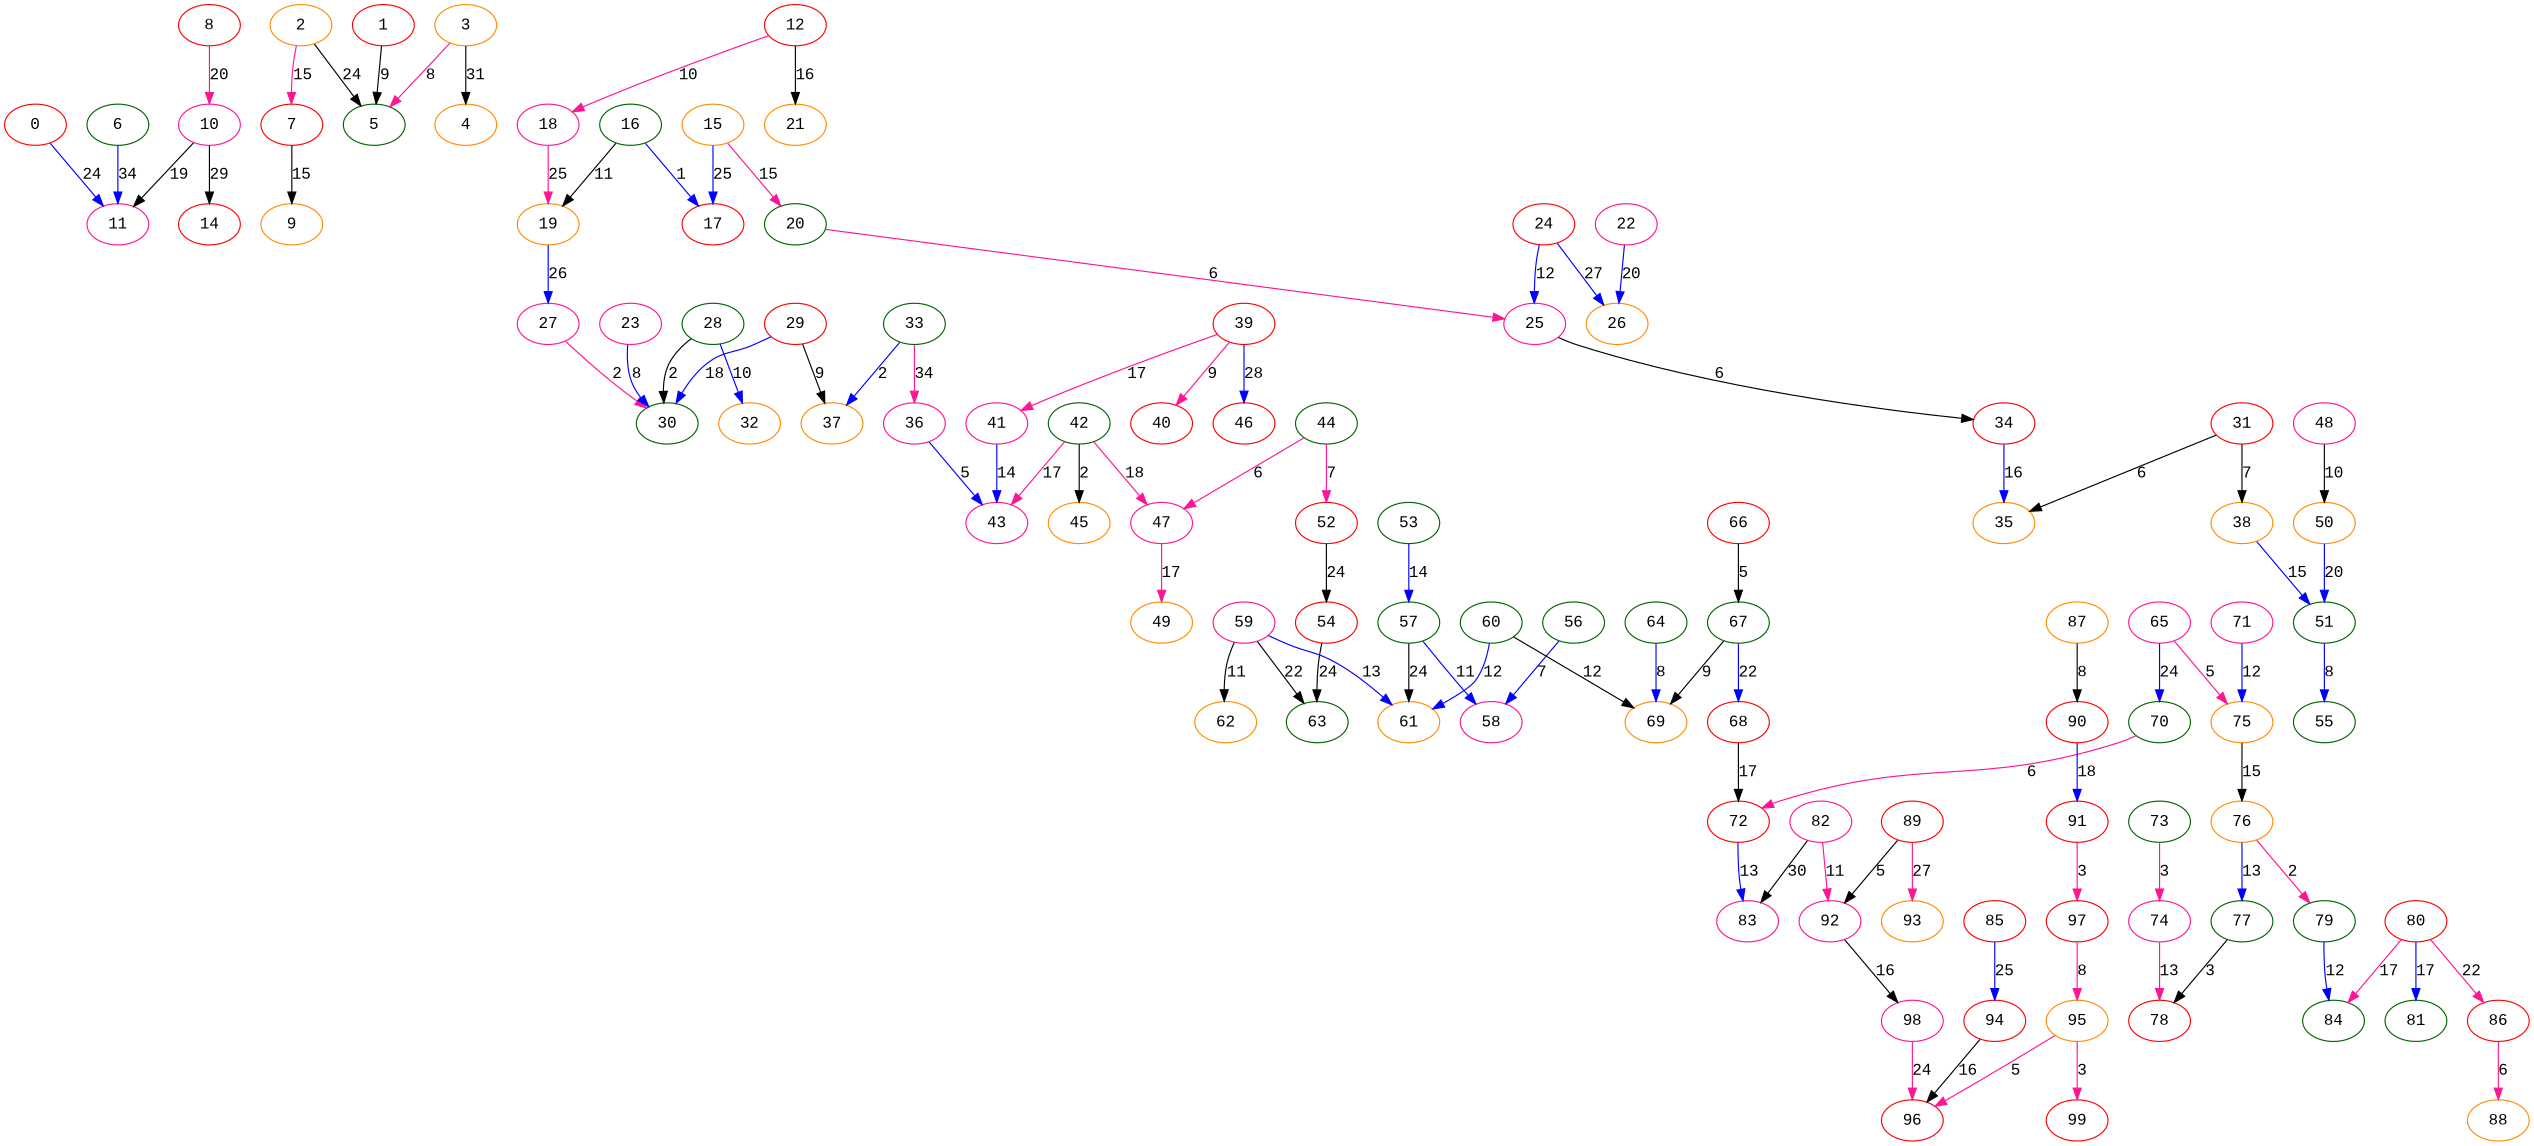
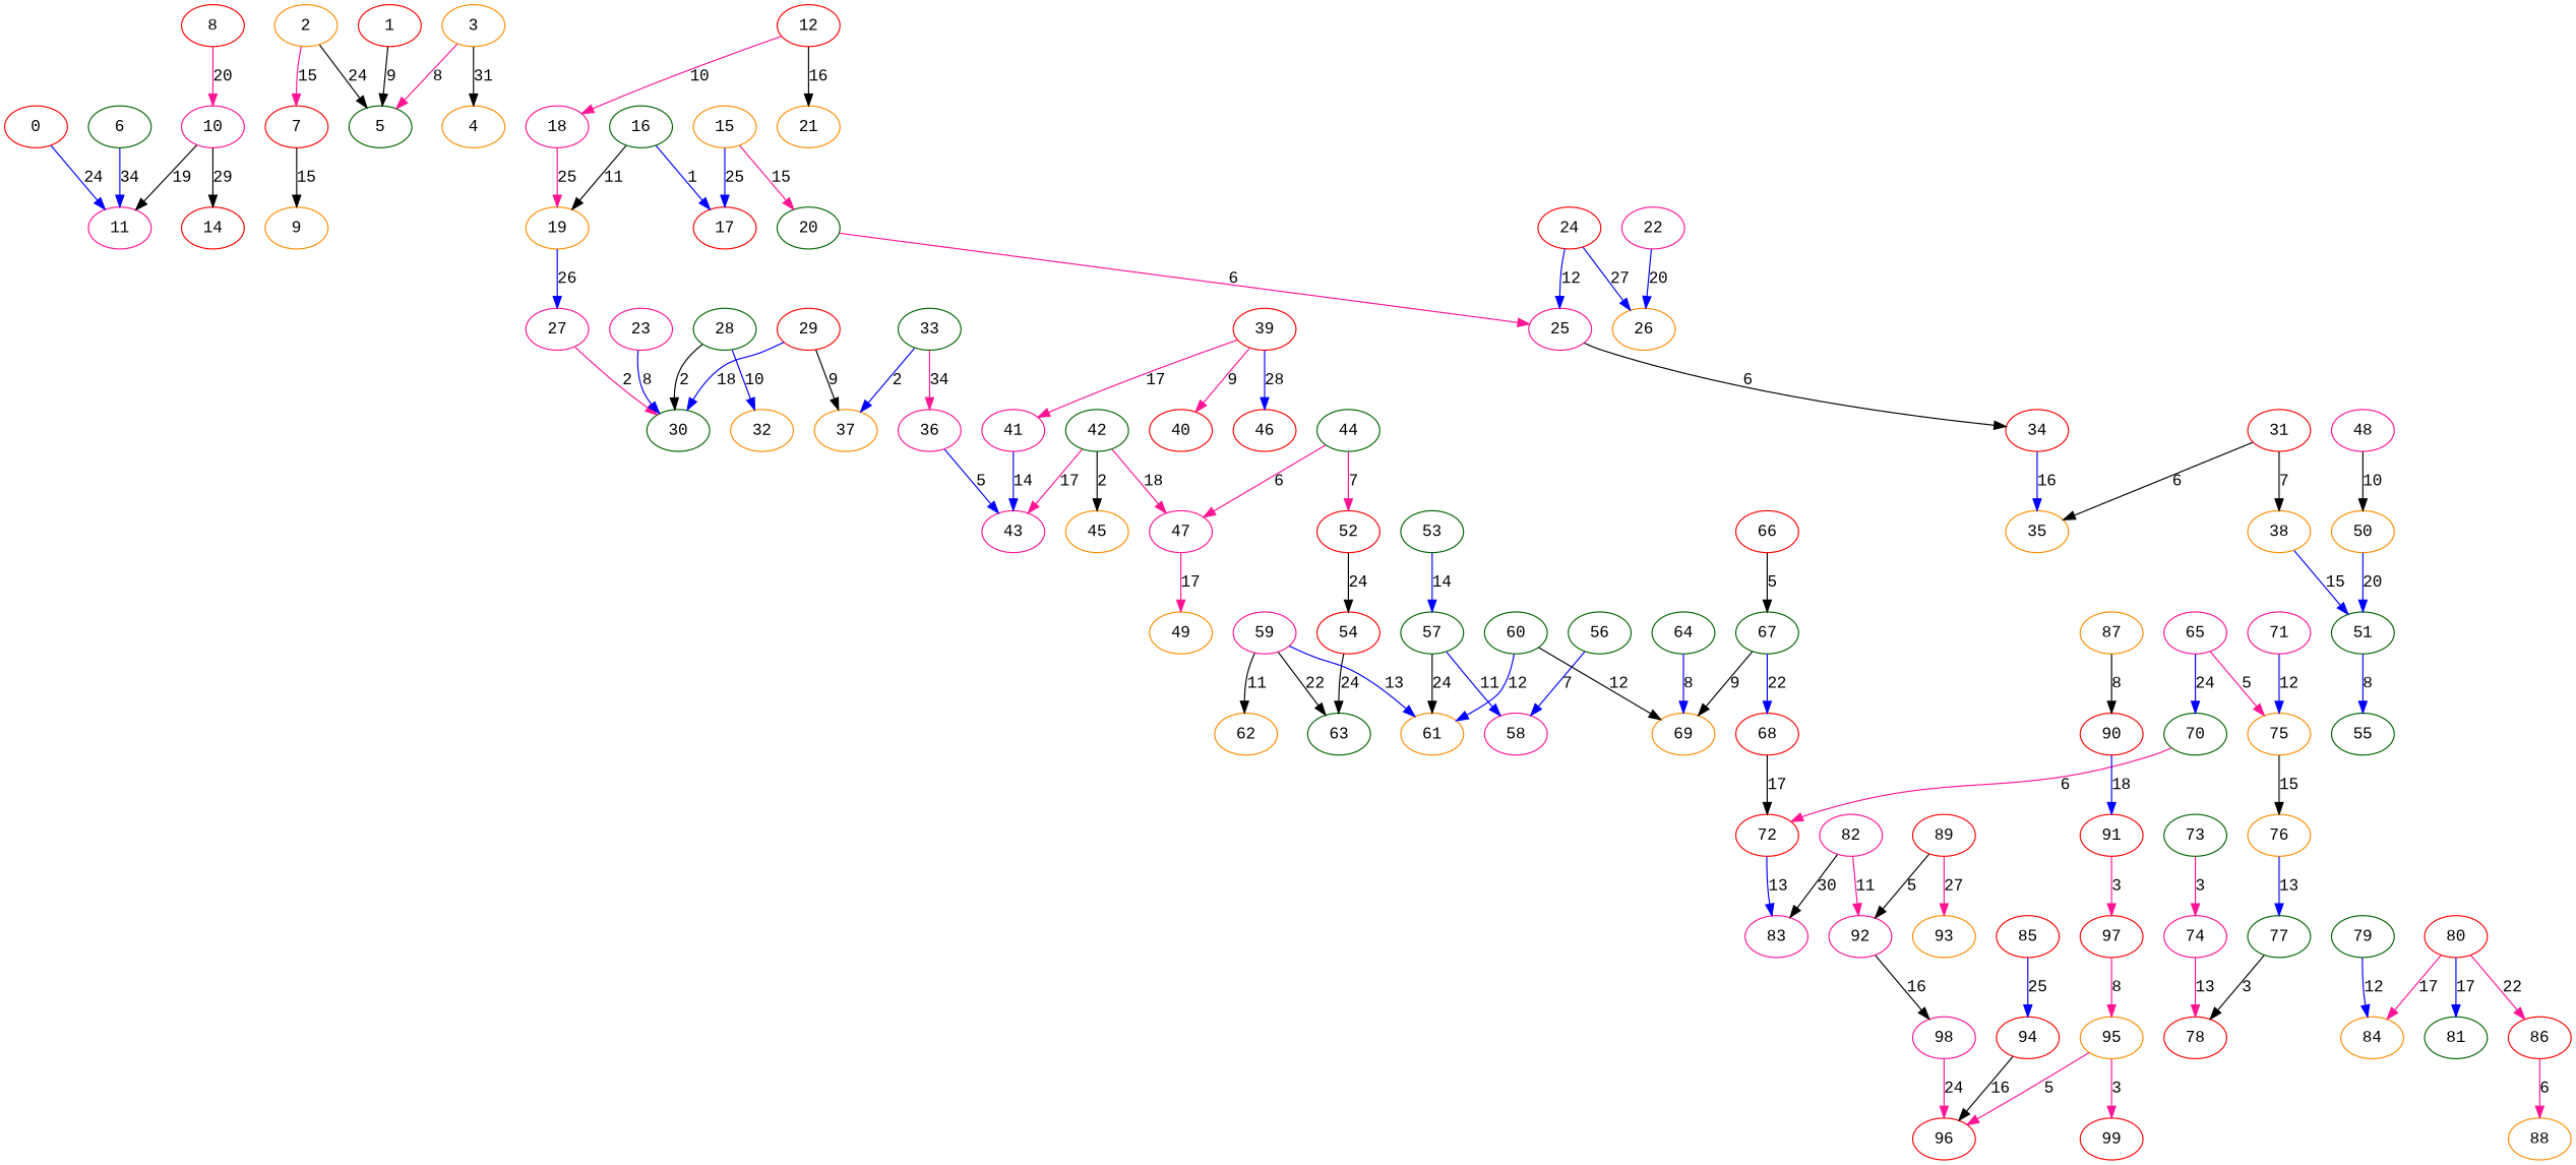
  digraph {
    fontname="Liberation Mono"
    node [color=red fontname="Liberation Mono"]
    edge [color=blue fontname="Liberation Mono" weight=24]
    11 [color=deeppink]
    0
    5 [color=darkgreen]
    1
    2 [color=darkorange]
    7
    9 [color=darkorange]
    3 [color=darkorange]
    4 [color=darkorange]
    6 [color=darkgreen]
    10 [color=deeppink]
    8
    14
    18 [color=deeppink]
    12
    21 [color=darkorange]
    19 [color=darkorange]
    15 [color=darkorange]
    17
    20 [color=darkgreen]
    25 [color=deeppink]
    16 [color=darkgreen]
    27 [color=deeppink]
    30 [color=darkgreen]
    34
    22 [color=deeppink]
    26 [color=darkorange]
    23 [color=deeppink]
    24
    35 [color=darkorange]
    28 [color=darkgreen]
    32 [color=darkorange]
    29
    37 [color=darkorange]
    31
    38 [color=darkorange]
    51 [color=darkgreen]
    33 [color=darkgreen]
    36 [color=deeppink]
    43 [color=deeppink]
    55 [color=darkgreen]
    39
    40
    41 [color=deeppink]
    46
    42 [color=darkgreen]
    45 [color=darkorange]
    47 [color=deeppink]
    49 [color=darkorange]
    44 [color=darkgreen]
    52
    54
    48 [color=deeppink]
    50 [color=darkorange]
    63 [color=darkgreen]
    53 [color=darkgreen]
    57 [color=darkgreen]
    58 [color=deeppink]
    61 [color=darkorange]
    56 [color=darkgreen]
    59 [color=deeppink]
    62 [color=darkorange]
    60 [color=darkgreen]
    69 [color=darkorange]
    64 [color=darkgreen]
    65 [color=deeppink]
    70 [color=darkgreen]
    75 [color=darkorange]
    72
    76 [color=darkorange]
    67 [color=darkgreen]
    66
    68
    83 [color=deeppink]
    71 [color=deeppink]
    73 [color=darkgreen]
    74 [color=deeppink]
    78
    77 [color=darkgreen]
    79 [color=darkgreen]
-   84 [color=darkgreen]
+   84 [color=darkorange]
    80
    81 [color=darkgreen]
    86
    88 [color=darkorange]
    82 [color=deeppink]
    92 [color=deeppink]
    98 [color=deeppink]
    85
    94
    96
    87 [color=darkorange]
    90
    91
    89
    93 [color=darkorange]
    97
    95 [color=darkorange]
    99
    0 -> 11 [label=24]
    1 -> 5 [color=black label=9 weight=9]
    2 -> 5 [color=black label=24]
    2 -> 7 [color=deeppink label=15 weight=15]
    7 -> 9 [color=black label=15 weight=15]
    3 -> 5 [color=deeppink label=8 weight=8]
    3 -> 4 [color=black label=31 weight=31]
    6 -> 11 [label=34 weight=34]
    10 -> 11 [color=black label=19 weight=19]
    10 -> 14 [color=black label=29 weight=29]
    8 -> 10 [color=deeppink label=20 weight=20]
    18 -> 19 [color=deeppink label=25 weight=25]
    12 -> 18 [color=deeppink label=10 weight=10]
    12 -> 21 [color=black label=16 weight=16]
    19 -> 27 [label=26 weight=26]
    15 -> 17 [label=25 weight=25]
    15 -> 20 [color=deeppink label=15 weight=15]
    20 -> 25 [color=deeppink label=6 weight=6]
    25 -> 34 [color=black label=6 weight=6]
    16 -> 19 [color=black label=11 weight=11]
    16 -> 17 [label=1 weight=1]
    27 -> 30 [color=deeppink label=2 weight=2]
    34 -> 35 [label=16 weight=16]
    22 -> 26 [label=20 weight=20]
    23 -> 30 [label=8 weight=8]
    24 -> 25 [label=12 weight=12]
    24 -> 26 [label=27 weight=27]
    28 -> 30 [color=black label=2 weight=2]
    28 -> 32 [label=10 weight=10]
    29 -> 30 [label=18 weight=18]
    29 -> 37 [color=black label=9 weight=9]
    31 -> 35 [color=black label=6 weight=6]
    31 -> 38 [color=black label=7 weight=7]
    38 -> 51 [label=15 weight=15]
    51 -> 55 [label=8 weight=8]
    33 -> 37 [label=2 weight=2]
    33 -> 36 [color=deeppink label=34 weight=14]
    36 -> 43 [label=5 weight=5]
    39 -> 40 [color=deeppink label=9 weight=9]
    39 -> 41 [color=deeppink label=17 weight=17]
    39 -> 46 [label=28 weight=28]
    41 -> 43 [label=14 weight=14]
    42 -> 43 [color=deeppink label=17 weight=17]
    42 -> 45 [color=black label=2 weight=2]
    42 -> 47 [color=deeppink label=18 weight=18]
    47 -> 49 [color=deeppink label=17 weight=17]
    44 -> 47 [color=deeppink label=6 weight=6]
    44 -> 52 [color=deeppink label=7 weight=7]
    52 -> 54 [color=black label=24]
    54 -> 63 [color=black label=24]
    48 -> 50 [color=black label=10 weight=10]
    50 -> 51 [label=20 weight=20]
    53 -> 57 [label=14 weight=14]
    57 -> 58 [label=11 weight=11]
    57 -> 61 [color=black label=24]
    56 -> 58 [label=7 weight=7]
    59 -> 63 [color=black label=22 weight=22]
    59 -> 61 [label=13 weight=13]
    59 -> 62 [color=black label=11 weight=11]
    60 -> 61 [label=12 weight=12]
    60 -> 69 [color=black label=12 weight=12]
    64 -> 69 [label=8 weight=7]
    65 -> 70 [label=24]
    65 -> 75 [color=deeppink label=5 weight=5]
    70 -> 72 [color=deeppink label=6 weight=6]
    75 -> 76 [color=black label=15 weight=15]
    72 -> 83 [label=13 weight=13]
    76 -> 77 [label=13 weight=13]
-   76 -> 79 [color=deeppink label=2 weight=2]
    67 -> 69 [color=black label=9 weight=9]
    67 -> 68 [label=22 weight=22]
    66 -> 67 [color=black label=5 weight=5]
    68 -> 72 [color=black label=17 weight=17]
    71 -> 75 [label=12 weight=12]
    73 -> 74 [color=deeppink label=3 weight=3]
    74 -> 78 [color=deeppink label=13 weight=13]
    77 -> 78 [color=black label=3 weight=3]
    79 -> 84 [label=12 weight=12]
    80 -> 84 [color=deeppink label=17 weight=17]
    80 -> 81 [label=17 weight=17]
    80 -> 86 [color=deeppink label=22 weight=22]
    86 -> 88 [color=deeppink label=6 weight=6]
    82 -> 83 [color=black label=30 weight=30]
    82 -> 92 [color=deeppink label=11 weight=11]
    92 -> 98 [color=black label=16 weight=16]
    98 -> 96 [color=deeppink label=24]
    85 -> 94 [label=25 weight=25]
    94 -> 96 [color=black label=16 weight=16]
    87 -> 90 [color=black label=8 weight=8]
    90 -> 91 [label=18 weight=18]
    91 -> 97 [color=deeppink label=3 weight=3]
    89 -> 92 [color=black label=5 weight=5]
    89 -> 93 [color=deeppink label=27 weight=27]
    97 -> 95 [color=deeppink label=8 weight=8]
    95 -> 96 [color=deeppink label=5 weight=5]
    95 -> 99 [color=deeppink label=3 weight=3]
  }
